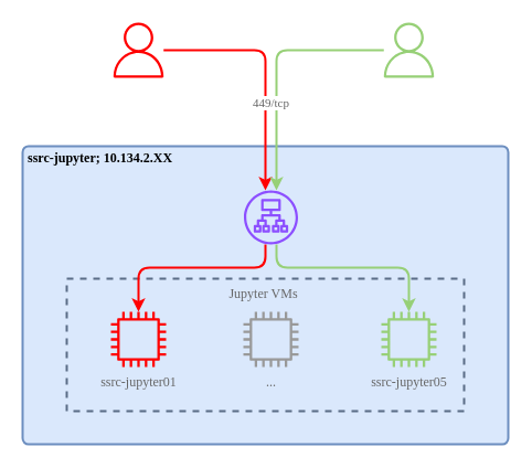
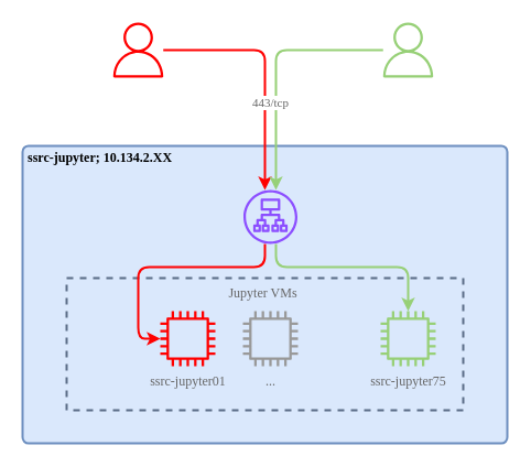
  <mxCell id="0" />
  <mxCell id="1" parent="0" />
  <mxCell id="2" value="&lt;b&gt;ssrc-jupyter; 10.134.2.XX&lt;/b&gt;" style="rounded=1;whiteSpace=wrap;html=1;fontFamily=Verdana;arcSize=2;labelPosition=center;verticalLabelPosition=top;align=left;verticalAlign=bottom;spacingLeft=3;spacingRight=-150;spacingTop=0;spacingBottom=-20;labelBorderColor=none;strokeColor=#6c8ebf;strokeWidth=2;fillColor=#dae8fc;textDirection=ltr;" vertex="1" parent="1"><mxGeometry x="20" y="132" width="440" height="270" as="geometry" /></mxCell>
  <mxCell id="3" value="Jupyter VMs&amp;nbsp;" style="fillColor=none;strokeColor=#5A6C86;dashed=1;verticalAlign=top;fontStyle=0;fontColor=#666666;whiteSpace=wrap;html=1;fontFamily=Verdana;strokeWidth=2;" vertex="1" parent="1"><mxGeometry x="60" y="252" width="360" height="120" as="geometry" /></mxCell>
- <mxCell id="4" value="&lt;font&gt;ssrc-jupyter01&lt;/font&gt;" style="sketch=0;outlineConnect=0;fontColor=#666666;gradientColor=none;fillColor=#FF0000;strokeColor=none;dashed=0;verticalLabelPosition=bottom;verticalAlign=top;align=center;html=1;fontSize=12;fontStyle=0;aspect=fixed;pointerEvents=1;shape=mxgraph.aws4.instance2;fontFamily=Verdana;" vertex="1" parent="1"><mxGeometry x="100" y="282" width="50" height="50" as="geometry" /></mxCell>
- <mxCell id="5" value="ssrc-jupyter05" style="sketch=0;outlineConnect=0;fillColor=#97D077;strokeColor=#82b366;dashed=0;verticalLabelPosition=bottom;verticalAlign=top;align=center;html=1;fontSize=12;fontStyle=0;aspect=fixed;pointerEvents=1;shape=mxgraph.aws4.instance2;fontFamily=Verdana;fontColor=#666666;" vertex="1" parent="1"><mxGeometry x="345" y="282" width="50" height="50" as="geometry" /></mxCell>
+ <mxCell id="4" value="&lt;font&gt;ssrc-jupyter01&lt;/font&gt;" style="sketch=0;outlineConnect=0;fontColor=#666666;gradientColor=none;fillColor=#FF0000;strokeColor=none;dashed=0;verticalLabelPosition=bottom;verticalAlign=top;align=center;html=1;fontSize=12;fontStyle=0;aspect=fixed;pointerEvents=1;shape=mxgraph.aws4.instance2;fontFamily=Verdana;" vertex="1" parent="1"><mxGeometry x="145" y="282" width="50" height="50" as="geometry" /></mxCell>
+ <mxCell id="5" value="ssrc-jupyter75" style="sketch=0;outlineConnect=0;fillColor=#97D077;strokeColor=#82b366;dashed=0;verticalLabelPosition=bottom;verticalAlign=top;align=center;html=1;fontSize=12;fontStyle=0;aspect=fixed;pointerEvents=1;shape=mxgraph.aws4.instance2;fontFamily=Verdana;fontColor=#666666;" vertex="1" parent="1"><mxGeometry x="345" y="282" width="50" height="50" as="geometry" /></mxCell>
  <mxCell id="6" value="&lt;font&gt;...&lt;/font&gt;" style="sketch=0;outlineConnect=0;fontColor=#666666;fillColor=#999999;strokeColor=#666666;dashed=0;verticalLabelPosition=bottom;verticalAlign=top;align=center;html=1;fontSize=12;fontStyle=0;aspect=fixed;pointerEvents=1;shape=mxgraph.aws4.instance2;fontFamily=Verdana;" vertex="1" parent="1"><mxGeometry x="220" y="282" width="50" height="50" as="geometry" /></mxCell>
  <mxCell id="7" value="" style="sketch=0;outlineConnect=0;fontColor=#666666;gradientColor=none;fillColor=#8C4FFF;strokeColor=none;dashed=0;verticalLabelPosition=bottom;verticalAlign=top;align=center;html=1;fontSize=12;fontStyle=0;aspect=fixed;pointerEvents=1;shape=mxgraph.aws4.application_load_balancer;fontFamily=Verdana;" vertex="1" parent="1"><mxGeometry x="220.5" y="172" width="49" height="49" as="geometry" /></mxCell>
  <mxCell id="8" style="edgeStyle=orthogonalEdgeStyle;rounded=1;orthogonalLoop=1;jettySize=auto;html=1;curved=0;strokeColor=#FF0000;fontFamily=Verdana;fontColor=#666666;strokeWidth=2;" edge="1" parent="1" source="9" target="7"><mxGeometry relative="1" as="geometry"><Array as="points"><mxPoint x="240" y="45" /></Array></mxGeometry></mxCell>
  <mxCell id="9" value="" style="sketch=0;outlineConnect=0;fontColor=#666666;gradientColor=none;fillColor=#FF0000;strokeColor=none;dashed=0;verticalLabelPosition=bottom;verticalAlign=top;align=center;html=1;fontSize=12;fontStyle=0;aspect=fixed;pointerEvents=1;shape=mxgraph.aws4.user;fontFamily=Verdana;" vertex="1" parent="1"><mxGeometry x="100" y="20" width="50" height="50" as="geometry" /></mxCell>
  <mxCell id="10" value="" style="sketch=0;outlineConnect=0;fontColor=#666666;gradientColor=none;fillColor=#97D077;strokeColor=none;dashed=0;verticalLabelPosition=bottom;verticalAlign=top;align=center;html=1;fontSize=12;fontStyle=0;aspect=fixed;pointerEvents=1;shape=mxgraph.aws4.user;fontFamily=Verdana;" vertex="1" parent="1"><mxGeometry x="345" y="20" width="50" height="50" as="geometry" /></mxCell>
  <mxCell id="11" style="edgeStyle=orthogonalEdgeStyle;rounded=1;orthogonalLoop=1;jettySize=auto;html=1;curved=0;strokeColor=#97D077;fontFamily=Verdana;fontColor=#666666;strokeWidth=2;" edge="1" parent="1" source="10" target="7"><mxGeometry relative="1" as="geometry"><mxPoint x="530" y="62" as="sourcePoint" /><mxPoint x="627" y="189" as="targetPoint" /><Array as="points"><mxPoint x="250" y="45" /></Array></mxGeometry></mxCell>
  <mxCell id="12" style="edgeStyle=orthogonalEdgeStyle;rounded=1;orthogonalLoop=1;jettySize=auto;html=1;curved=0;strokeColor=#FF0000;fontFamily=Verdana;fontColor=#666666;strokeWidth=2;" edge="1" parent="1" source="7" target="4"><mxGeometry relative="1" as="geometry"><mxPoint x="158" y="55" as="sourcePoint" /><mxPoint x="250" y="182" as="targetPoint" /><Array as="points"><mxPoint x="240" y="242" /><mxPoint x="125" y="242" /></Array></mxGeometry></mxCell>
  <mxCell id="13" style="edgeStyle=orthogonalEdgeStyle;rounded=1;orthogonalLoop=1;jettySize=auto;html=1;curved=0;strokeColor=#97D077;fontFamily=Verdana;fontColor=#666666;strokeWidth=2;" edge="1" parent="1" source="7" target="5"><mxGeometry relative="1" as="geometry"><mxPoint x="357" y="55" as="sourcePoint" /><mxPoint x="260" y="182" as="targetPoint" /><Array as="points"><mxPoint x="250" y="242" /><mxPoint x="370" y="242" /></Array></mxGeometry></mxCell>
- <mxCell id="14" value="&lt;font&gt;449/tcp&lt;/font&gt;" style="edgeLabel;html=1;align=center;verticalAlign=middle;resizable=0;points=[];fontFamily=Verdana;fontColor=#666666;" vertex="1" connectable="0" parent="1"><mxGeometry x="244" y="92" as="geometry" /></mxCell>
+ <mxCell id="14" value="&lt;font&gt;443/tcp&lt;/font&gt;" style="edgeLabel;html=1;align=center;verticalAlign=middle;resizable=0;points=[];fontFamily=Verdana;fontColor=#666666;" vertex="1" connectable="0" parent="1"><mxGeometry x="244" y="92" as="geometry" /></mxCell>
